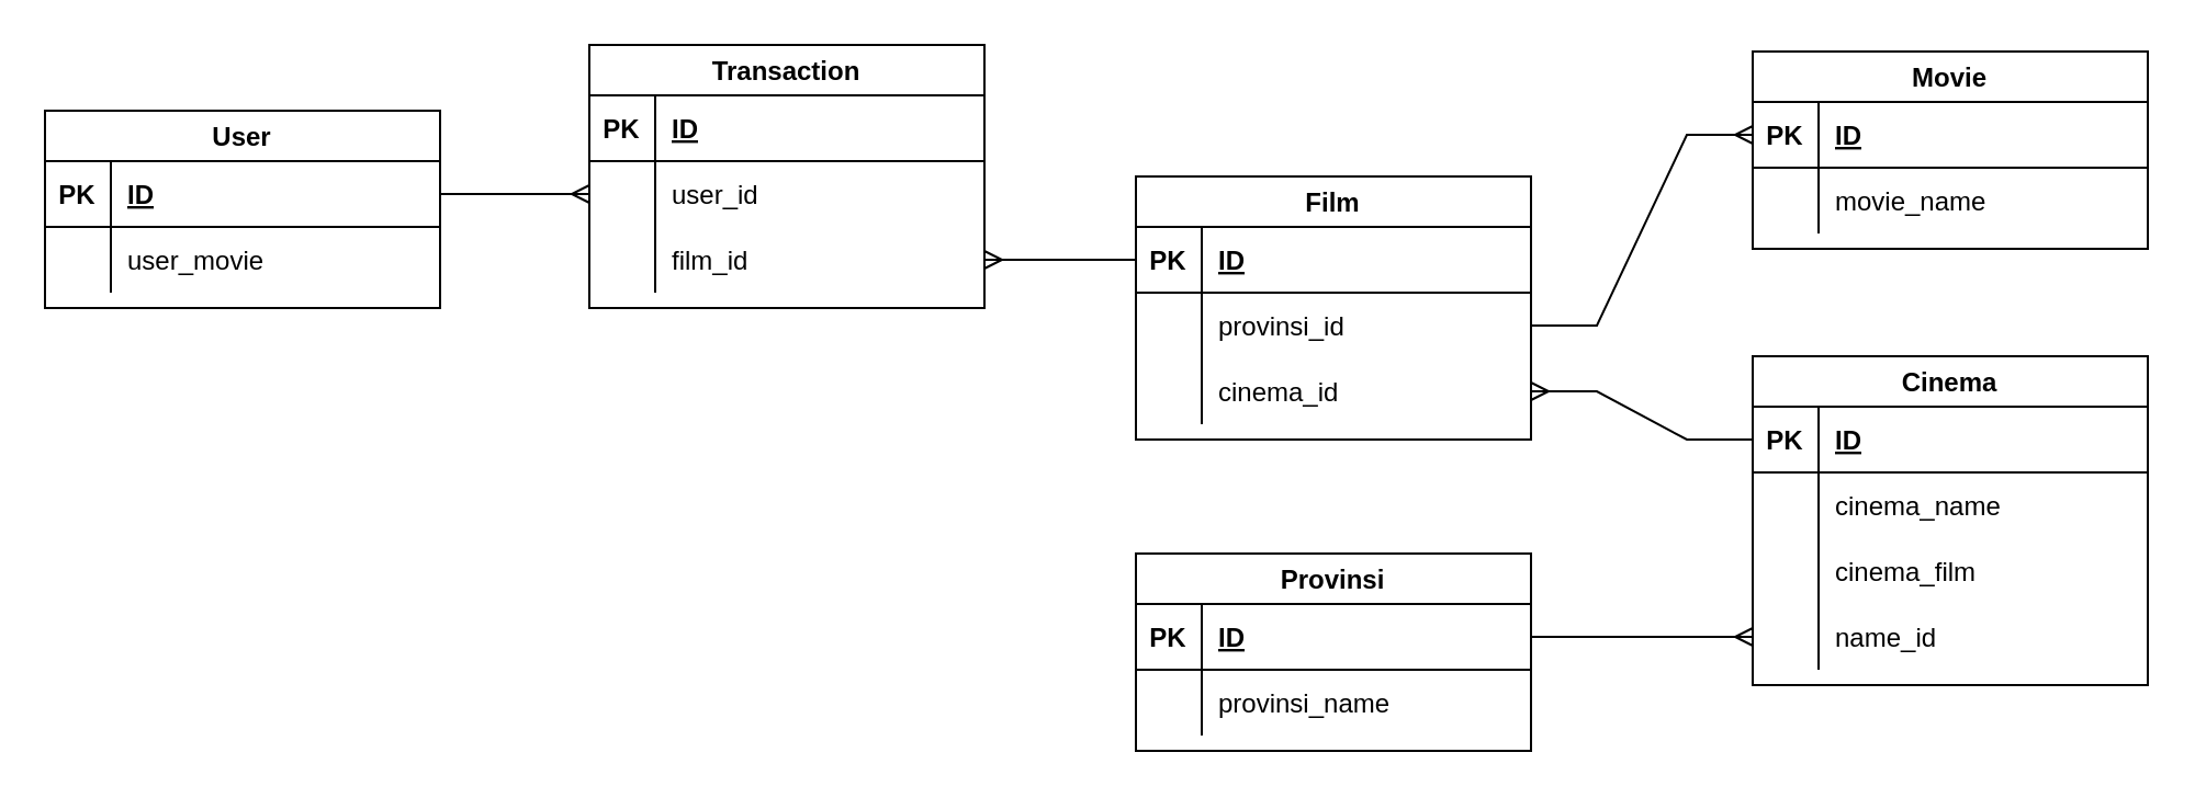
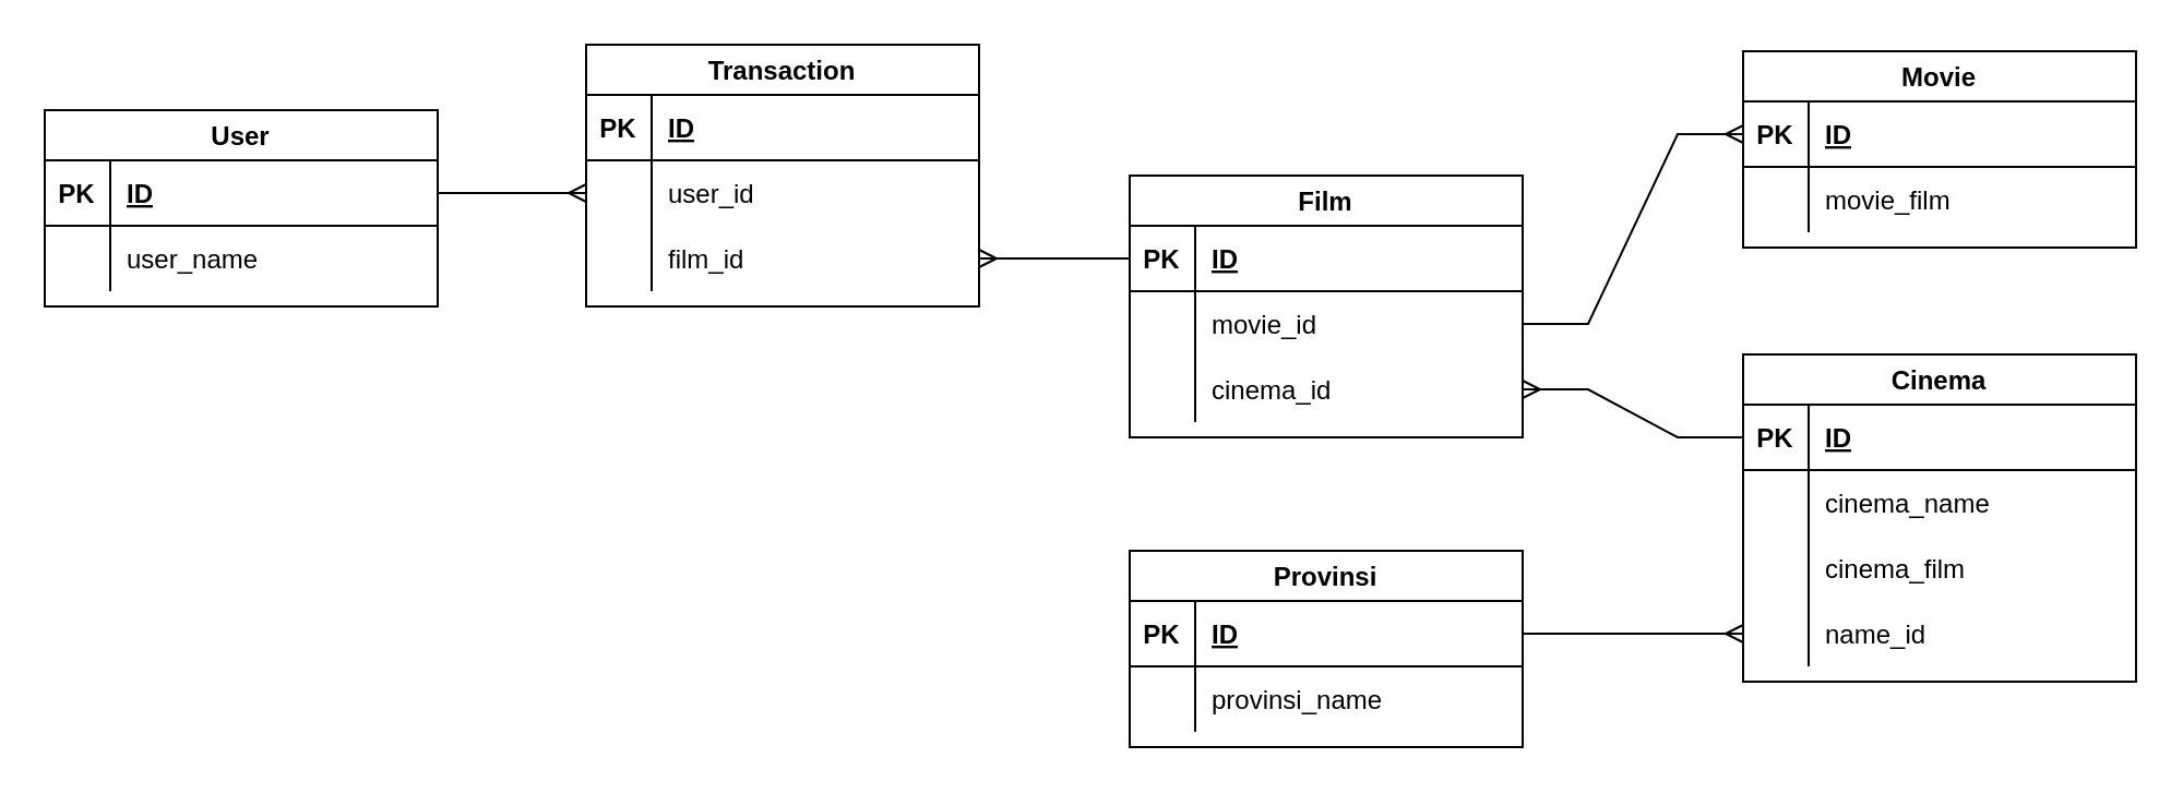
  <mxCell id="0" />
  <mxCell id="1" parent="0" />
  <mxCell id="2" value="Movie" style="shape=table;startSize=23;container=1;collapsible=1;childLayout=tableLayout;fixedRows=1;rowLines=0;fontStyle=1;align=center;resizeLast=1;" parent="1" vertex="1"><mxGeometry x="798" y="23" width="180" height="90" as="geometry" /></mxCell>
  <mxCell id="3" value="" style="shape=tableRow;horizontal=0;startSize=0;swimlaneHead=0;swimlaneBody=0;fillColor=none;collapsible=0;dropTarget=0;points=[[0,0.5],[1,0.5]];portConstraint=eastwest;top=0;left=0;right=0;bottom=1;" parent="2" vertex="1"><mxGeometry y="23" width="180" height="30" as="geometry" /></mxCell>
  <mxCell id="4" value="PK" style="shape=partialRectangle;connectable=0;fillColor=none;top=0;left=0;bottom=0;right=0;fontStyle=1;overflow=hidden;" parent="3" vertex="1"><mxGeometry width="30" height="30" as="geometry"><mxRectangle width="30" height="30" as="alternateBounds" /></mxGeometry></mxCell>
  <mxCell id="5" value="ID" style="shape=partialRectangle;connectable=0;fillColor=none;top=0;left=0;bottom=0;right=0;align=left;spacingLeft=6;fontStyle=5;overflow=hidden;" parent="3" vertex="1"><mxGeometry x="30" width="150" height="30" as="geometry"><mxRectangle width="150" height="30" as="alternateBounds" /></mxGeometry></mxCell>
  <mxCell id="6" value="" style="shape=tableRow;horizontal=0;startSize=0;swimlaneHead=0;swimlaneBody=0;fillColor=none;collapsible=0;dropTarget=0;points=[[0,0.5],[1,0.5]];portConstraint=eastwest;top=0;left=0;right=0;bottom=0;" parent="2" vertex="1"><mxGeometry y="53" width="180" height="30" as="geometry" /></mxCell>
  <mxCell id="7" value="" style="shape=partialRectangle;connectable=0;fillColor=none;top=0;left=0;bottom=0;right=0;editable=1;overflow=hidden;" parent="6" vertex="1"><mxGeometry width="30" height="30" as="geometry"><mxRectangle width="30" height="30" as="alternateBounds" /></mxGeometry></mxCell>
- <mxCell id="8" value="movie_name" style="shape=partialRectangle;connectable=0;fillColor=none;top=0;left=0;bottom=0;right=0;align=left;spacingLeft=6;overflow=hidden;" parent="6" vertex="1"><mxGeometry x="30" width="150" height="30" as="geometry"><mxRectangle width="150" height="30" as="alternateBounds" /></mxGeometry></mxCell>
+ <mxCell id="8" value="movie_film" style="shape=partialRectangle;connectable=0;fillColor=none;top=0;left=0;bottom=0;right=0;align=left;spacingLeft=6;overflow=hidden;" parent="6" vertex="1"><mxGeometry x="30" width="150" height="30" as="geometry"><mxRectangle width="150" height="30" as="alternateBounds" /></mxGeometry></mxCell>
  <mxCell id="9" value="Cinema" style="shape=table;startSize=23;container=1;collapsible=1;childLayout=tableLayout;fixedRows=1;rowLines=0;fontStyle=1;align=center;resizeLast=1;" parent="1" vertex="1"><mxGeometry x="798" y="162" width="180" height="150" as="geometry" /></mxCell>
  <mxCell id="10" value="" style="shape=tableRow;horizontal=0;startSize=0;swimlaneHead=0;swimlaneBody=0;fillColor=none;collapsible=0;dropTarget=0;points=[[0,0.5],[1,0.5]];portConstraint=eastwest;top=0;left=0;right=0;bottom=1;" parent="9" vertex="1"><mxGeometry y="23" width="180" height="30" as="geometry" /></mxCell>
  <mxCell id="11" value="PK" style="shape=partialRectangle;connectable=0;fillColor=none;top=0;left=0;bottom=0;right=0;fontStyle=1;overflow=hidden;" parent="10" vertex="1"><mxGeometry width="30" height="30" as="geometry"><mxRectangle width="30" height="30" as="alternateBounds" /></mxGeometry></mxCell>
  <mxCell id="12" value="ID" style="shape=partialRectangle;connectable=0;fillColor=none;top=0;left=0;bottom=0;right=0;align=left;spacingLeft=6;fontStyle=5;overflow=hidden;" parent="10" vertex="1"><mxGeometry x="30" width="150" height="30" as="geometry"><mxRectangle width="150" height="30" as="alternateBounds" /></mxGeometry></mxCell>
  <mxCell id="13" value="" style="shape=tableRow;horizontal=0;startSize=0;swimlaneHead=0;swimlaneBody=0;fillColor=none;collapsible=0;dropTarget=0;points=[[0,0.5],[1,0.5]];portConstraint=eastwest;top=0;left=0;right=0;bottom=0;" parent="9" vertex="1"><mxGeometry y="53" width="180" height="30" as="geometry" /></mxCell>
  <mxCell id="14" value="" style="shape=partialRectangle;connectable=0;fillColor=none;top=0;left=0;bottom=0;right=0;editable=1;overflow=hidden;" parent="13" vertex="1"><mxGeometry width="30" height="30" as="geometry"><mxRectangle width="30" height="30" as="alternateBounds" /></mxGeometry></mxCell>
  <mxCell id="15" value="cinema_name" style="shape=partialRectangle;connectable=0;fillColor=none;top=0;left=0;bottom=0;right=0;align=left;spacingLeft=6;overflow=hidden;" parent="13" vertex="1"><mxGeometry x="30" width="150" height="30" as="geometry"><mxRectangle width="150" height="30" as="alternateBounds" /></mxGeometry></mxCell>
  <mxCell id="16" style="shape=tableRow;horizontal=0;startSize=0;swimlaneHead=0;swimlaneBody=0;fillColor=none;collapsible=0;dropTarget=0;points=[[0,0.5],[1,0.5]];portConstraint=eastwest;top=0;left=0;right=0;bottom=0;" parent="9" vertex="1"><mxGeometry y="83" width="180" height="30" as="geometry" /></mxCell>
  <mxCell id="17" style="shape=partialRectangle;connectable=0;fillColor=none;top=0;left=0;bottom=0;right=0;editable=1;overflow=hidden;" parent="16" vertex="1"><mxGeometry width="30" height="30" as="geometry"><mxRectangle width="30" height="30" as="alternateBounds" /></mxGeometry></mxCell>
  <mxCell id="18" value="cinema_film" style="shape=partialRectangle;connectable=0;fillColor=none;top=0;left=0;bottom=0;right=0;align=left;spacingLeft=6;overflow=hidden;" parent="16" vertex="1"><mxGeometry x="30" width="150" height="30" as="geometry"><mxRectangle width="150" height="30" as="alternateBounds" /></mxGeometry></mxCell>
  <mxCell id="19" style="shape=tableRow;horizontal=0;startSize=0;swimlaneHead=0;swimlaneBody=0;fillColor=none;collapsible=0;dropTarget=0;points=[[0,0.5],[1,0.5]];portConstraint=eastwest;top=0;left=0;right=0;bottom=0;" parent="9" vertex="1"><mxGeometry y="113" width="180" height="30" as="geometry" /></mxCell>
  <mxCell id="20" style="shape=partialRectangle;connectable=0;fillColor=none;top=0;left=0;bottom=0;right=0;editable=1;overflow=hidden;" parent="19" vertex="1"><mxGeometry width="30" height="30" as="geometry"><mxRectangle width="30" height="30" as="alternateBounds" /></mxGeometry></mxCell>
  <mxCell id="21" value="name_id" style="shape=partialRectangle;connectable=0;fillColor=none;top=0;left=0;bottom=0;right=0;align=left;spacingLeft=6;overflow=hidden;" parent="19" vertex="1"><mxGeometry x="30" width="150" height="30" as="geometry"><mxRectangle width="150" height="30" as="alternateBounds" /></mxGeometry></mxCell>
  <mxCell id="22" value="Provinsi" style="shape=table;startSize=23;container=1;collapsible=1;childLayout=tableLayout;fixedRows=1;rowLines=0;fontStyle=1;align=center;resizeLast=1;" parent="1" vertex="1"><mxGeometry x="517" y="252" width="180" height="90" as="geometry" /></mxCell>
  <mxCell id="23" value="" style="shape=tableRow;horizontal=0;startSize=0;swimlaneHead=0;swimlaneBody=0;fillColor=none;collapsible=0;dropTarget=0;points=[[0,0.5],[1,0.5]];portConstraint=eastwest;top=0;left=0;right=0;bottom=1;" parent="22" vertex="1"><mxGeometry y="23" width="180" height="30" as="geometry" /></mxCell>
  <mxCell id="24" value="PK" style="shape=partialRectangle;connectable=0;fillColor=none;top=0;left=0;bottom=0;right=0;fontStyle=1;overflow=hidden;" parent="23" vertex="1"><mxGeometry width="30" height="30" as="geometry"><mxRectangle width="30" height="30" as="alternateBounds" /></mxGeometry></mxCell>
  <mxCell id="25" value="ID" style="shape=partialRectangle;connectable=0;fillColor=none;top=0;left=0;bottom=0;right=0;align=left;spacingLeft=6;fontStyle=5;overflow=hidden;" parent="23" vertex="1"><mxGeometry x="30" width="150" height="30" as="geometry"><mxRectangle width="150" height="30" as="alternateBounds" /></mxGeometry></mxCell>
  <mxCell id="26" value="" style="shape=tableRow;horizontal=0;startSize=0;swimlaneHead=0;swimlaneBody=0;fillColor=none;collapsible=0;dropTarget=0;points=[[0,0.5],[1,0.5]];portConstraint=eastwest;top=0;left=0;right=0;bottom=0;" parent="22" vertex="1"><mxGeometry y="53" width="180" height="30" as="geometry" /></mxCell>
  <mxCell id="27" value="" style="shape=partialRectangle;connectable=0;fillColor=none;top=0;left=0;bottom=0;right=0;editable=1;overflow=hidden;" parent="26" vertex="1"><mxGeometry width="30" height="30" as="geometry"><mxRectangle width="30" height="30" as="alternateBounds" /></mxGeometry></mxCell>
  <mxCell id="28" value="provinsi_name" style="shape=partialRectangle;connectable=0;fillColor=none;top=0;left=0;bottom=0;right=0;align=left;spacingLeft=6;overflow=hidden;" parent="26" vertex="1"><mxGeometry x="30" width="150" height="30" as="geometry"><mxRectangle width="150" height="30" as="alternateBounds" /></mxGeometry></mxCell>
  <mxCell id="29" value="User" style="shape=table;startSize=23;container=1;collapsible=1;childLayout=tableLayout;fixedRows=1;rowLines=0;fontStyle=1;align=center;resizeLast=1;" parent="1" vertex="1"><mxGeometry x="20" y="50" width="180" height="90" as="geometry" /></mxCell>
  <mxCell id="30" value="" style="shape=tableRow;horizontal=0;startSize=0;swimlaneHead=0;swimlaneBody=0;fillColor=none;collapsible=0;dropTarget=0;points=[[0,0.5],[1,0.5]];portConstraint=eastwest;top=0;left=0;right=0;bottom=1;" parent="29" vertex="1"><mxGeometry y="23" width="180" height="30" as="geometry" /></mxCell>
  <mxCell id="31" value="PK" style="shape=partialRectangle;connectable=0;fillColor=none;top=0;left=0;bottom=0;right=0;fontStyle=1;overflow=hidden;" parent="30" vertex="1"><mxGeometry width="30" height="30" as="geometry"><mxRectangle width="30" height="30" as="alternateBounds" /></mxGeometry></mxCell>
  <mxCell id="32" value="ID" style="shape=partialRectangle;connectable=0;fillColor=none;top=0;left=0;bottom=0;right=0;align=left;spacingLeft=6;fontStyle=5;overflow=hidden;" parent="30" vertex="1"><mxGeometry x="30" width="150" height="30" as="geometry"><mxRectangle width="150" height="30" as="alternateBounds" /></mxGeometry></mxCell>
  <mxCell id="33" value="" style="shape=tableRow;horizontal=0;startSize=0;swimlaneHead=0;swimlaneBody=0;fillColor=none;collapsible=0;dropTarget=0;points=[[0,0.5],[1,0.5]];portConstraint=eastwest;top=0;left=0;right=0;bottom=0;" parent="29" vertex="1"><mxGeometry y="53" width="180" height="30" as="geometry" /></mxCell>
  <mxCell id="34" value="" style="shape=partialRectangle;connectable=0;fillColor=none;top=0;left=0;bottom=0;right=0;editable=1;overflow=hidden;" parent="33" vertex="1"><mxGeometry width="30" height="30" as="geometry"><mxRectangle width="30" height="30" as="alternateBounds" /></mxGeometry></mxCell>
- <mxCell id="35" value="user_movie" style="shape=partialRectangle;connectable=0;fillColor=none;top=0;left=0;bottom=0;right=0;align=left;spacingLeft=6;overflow=hidden;" parent="33" vertex="1"><mxGeometry x="30" width="150" height="30" as="geometry"><mxRectangle width="150" height="30" as="alternateBounds" /></mxGeometry></mxCell>
+ <mxCell id="35" value="user_name" style="shape=partialRectangle;connectable=0;fillColor=none;top=0;left=0;bottom=0;right=0;align=left;spacingLeft=6;overflow=hidden;" parent="33" vertex="1"><mxGeometry x="30" width="150" height="30" as="geometry"><mxRectangle width="150" height="30" as="alternateBounds" /></mxGeometry></mxCell>
  <mxCell id="36" value="Transaction" style="shape=table;startSize=23;container=1;collapsible=1;childLayout=tableLayout;fixedRows=1;rowLines=0;fontStyle=1;align=center;resizeLast=1;" parent="1" vertex="1"><mxGeometry x="268" y="20" width="180" height="120" as="geometry" /></mxCell>
  <mxCell id="37" value="" style="shape=tableRow;horizontal=0;startSize=0;swimlaneHead=0;swimlaneBody=0;fillColor=none;collapsible=0;dropTarget=0;points=[[0,0.5],[1,0.5]];portConstraint=eastwest;top=0;left=0;right=0;bottom=1;" parent="36" vertex="1"><mxGeometry y="23" width="180" height="30" as="geometry" /></mxCell>
  <mxCell id="38" value="PK" style="shape=partialRectangle;connectable=0;fillColor=none;top=0;left=0;bottom=0;right=0;fontStyle=1;overflow=hidden;" parent="37" vertex="1"><mxGeometry width="30" height="30" as="geometry"><mxRectangle width="30" height="30" as="alternateBounds" /></mxGeometry></mxCell>
  <mxCell id="39" value="ID" style="shape=partialRectangle;connectable=0;fillColor=none;top=0;left=0;bottom=0;right=0;align=left;spacingLeft=6;fontStyle=5;overflow=hidden;" parent="37" vertex="1"><mxGeometry x="30" width="150" height="30" as="geometry"><mxRectangle width="150" height="30" as="alternateBounds" /></mxGeometry></mxCell>
  <mxCell id="40" style="shape=tableRow;horizontal=0;startSize=0;swimlaneHead=0;swimlaneBody=0;fillColor=none;collapsible=0;dropTarget=0;points=[[0,0.5],[1,0.5]];portConstraint=eastwest;top=0;left=0;right=0;bottom=0;" parent="36" vertex="1"><mxGeometry y="53" width="180" height="30" as="geometry" /></mxCell>
  <mxCell id="41" style="shape=partialRectangle;connectable=0;fillColor=none;top=0;left=0;bottom=0;right=0;editable=1;overflow=hidden;" parent="40" vertex="1"><mxGeometry width="30" height="30" as="geometry"><mxRectangle width="30" height="30" as="alternateBounds" /></mxGeometry></mxCell>
  <mxCell id="42" value="user_id" style="shape=partialRectangle;connectable=0;fillColor=none;top=0;left=0;bottom=0;right=0;align=left;spacingLeft=6;overflow=hidden;" parent="40" vertex="1"><mxGeometry x="30" width="150" height="30" as="geometry"><mxRectangle width="150" height="30" as="alternateBounds" /></mxGeometry></mxCell>
  <mxCell id="43" value="" style="shape=tableRow;horizontal=0;startSize=0;swimlaneHead=0;swimlaneBody=0;fillColor=none;collapsible=0;dropTarget=0;points=[[0,0.5],[1,0.5]];portConstraint=eastwest;top=0;left=0;right=0;bottom=0;" parent="36" vertex="1"><mxGeometry y="83" width="180" height="30" as="geometry" /></mxCell>
  <mxCell id="44" value="" style="shape=partialRectangle;connectable=0;fillColor=none;top=0;left=0;bottom=0;right=0;editable=1;overflow=hidden;" parent="43" vertex="1"><mxGeometry width="30" height="30" as="geometry"><mxRectangle width="30" height="30" as="alternateBounds" /></mxGeometry></mxCell>
  <mxCell id="45" value="film_id" style="shape=partialRectangle;connectable=0;fillColor=none;top=0;left=0;bottom=0;right=0;align=left;spacingLeft=6;overflow=hidden;" parent="43" vertex="1"><mxGeometry x="30" width="150" height="30" as="geometry"><mxRectangle width="150" height="30" as="alternateBounds" /></mxGeometry></mxCell>
  <mxCell id="46" value="" style="edgeStyle=entityRelationEdgeStyle;fontSize=12;html=1;endArrow=ERmany;rounded=0;entryX=0;entryY=0.5;entryDx=0;entryDy=0;exitX=1;exitY=0.5;exitDx=0;exitDy=0;" parent="1" source="30" target="40" edge="1"><mxGeometry width="100" height="100" relative="1" as="geometry"><mxPoint x="971" y="484" as="sourcePoint" /><mxPoint x="1071" y="384" as="targetPoint" /></mxGeometry></mxCell>
  <mxCell id="47" value="" style="edgeStyle=entityRelationEdgeStyle;fontSize=12;html=1;endArrow=ERmany;rounded=0;entryX=0;entryY=0.5;entryDx=0;entryDy=0;exitX=1;exitY=0.5;exitDx=0;exitDy=0;" parent="1" source="23" target="19" edge="1"><mxGeometry width="100" height="100" relative="1" as="geometry"><mxPoint x="971" y="484" as="sourcePoint" /><mxPoint x="1071" y="384" as="targetPoint" /></mxGeometry></mxCell>
  <mxCell id="48" value="Film" style="shape=table;startSize=23;container=1;collapsible=1;childLayout=tableLayout;fixedRows=1;rowLines=0;fontStyle=1;align=center;resizeLast=1;" parent="1" vertex="1"><mxGeometry x="517" y="80" width="180" height="120" as="geometry" /></mxCell>
  <mxCell id="49" value="" style="shape=tableRow;horizontal=0;startSize=0;swimlaneHead=0;swimlaneBody=0;fillColor=none;collapsible=0;dropTarget=0;points=[[0,0.5],[1,0.5]];portConstraint=eastwest;top=0;left=0;right=0;bottom=1;" parent="48" vertex="1"><mxGeometry y="23" width="180" height="30" as="geometry" /></mxCell>
  <mxCell id="50" value="PK" style="shape=partialRectangle;connectable=0;fillColor=none;top=0;left=0;bottom=0;right=0;fontStyle=1;overflow=hidden;" parent="49" vertex="1"><mxGeometry width="30" height="30" as="geometry"><mxRectangle width="30" height="30" as="alternateBounds" /></mxGeometry></mxCell>
  <mxCell id="51" value="ID" style="shape=partialRectangle;connectable=0;fillColor=none;top=0;left=0;bottom=0;right=0;align=left;spacingLeft=6;fontStyle=5;overflow=hidden;" parent="49" vertex="1"><mxGeometry x="30" width="150" height="30" as="geometry"><mxRectangle width="150" height="30" as="alternateBounds" /></mxGeometry></mxCell>
  <mxCell id="52" value="" style="shape=tableRow;horizontal=0;startSize=0;swimlaneHead=0;swimlaneBody=0;fillColor=none;collapsible=0;dropTarget=0;points=[[0,0.5],[1,0.5]];portConstraint=eastwest;top=0;left=0;right=0;bottom=0;" parent="48" vertex="1"><mxGeometry y="53" width="180" height="30" as="geometry" /></mxCell>
  <mxCell id="53" value="" style="shape=partialRectangle;connectable=0;fillColor=none;top=0;left=0;bottom=0;right=0;editable=1;overflow=hidden;" parent="52" vertex="1"><mxGeometry width="30" height="30" as="geometry"><mxRectangle width="30" height="30" as="alternateBounds" /></mxGeometry></mxCell>
- <mxCell id="54" value="provinsi_id" style="shape=partialRectangle;connectable=0;fillColor=none;top=0;left=0;bottom=0;right=0;align=left;spacingLeft=6;overflow=hidden;" parent="52" vertex="1"><mxGeometry x="30" width="150" height="30" as="geometry"><mxRectangle width="150" height="30" as="alternateBounds" /></mxGeometry></mxCell>
+ <mxCell id="54" value="movie_id" style="shape=partialRectangle;connectable=0;fillColor=none;top=0;left=0;bottom=0;right=0;align=left;spacingLeft=6;overflow=hidden;" parent="52" vertex="1"><mxGeometry x="30" width="150" height="30" as="geometry"><mxRectangle width="150" height="30" as="alternateBounds" /></mxGeometry></mxCell>
  <mxCell id="55" style="shape=tableRow;horizontal=0;startSize=0;swimlaneHead=0;swimlaneBody=0;fillColor=none;collapsible=0;dropTarget=0;points=[[0,0.5],[1,0.5]];portConstraint=eastwest;top=0;left=0;right=0;bottom=0;" parent="48" vertex="1"><mxGeometry y="83" width="180" height="30" as="geometry" /></mxCell>
  <mxCell id="56" style="shape=partialRectangle;connectable=0;fillColor=none;top=0;left=0;bottom=0;right=0;editable=1;overflow=hidden;" parent="55" vertex="1"><mxGeometry width="30" height="30" as="geometry"><mxRectangle width="30" height="30" as="alternateBounds" /></mxGeometry></mxCell>
  <mxCell id="57" value="cinema_id" style="shape=partialRectangle;connectable=0;fillColor=none;top=0;left=0;bottom=0;right=0;align=left;spacingLeft=6;overflow=hidden;" parent="55" vertex="1"><mxGeometry x="30" width="150" height="30" as="geometry"><mxRectangle width="150" height="30" as="alternateBounds" /></mxGeometry></mxCell>
  <mxCell id="58" value="" style="edgeStyle=entityRelationEdgeStyle;fontSize=12;html=1;endArrow=ERmany;rounded=0;entryX=1;entryY=0.5;entryDx=0;entryDy=0;exitX=0;exitY=0.5;exitDx=0;exitDy=0;" parent="1" source="10" target="55" edge="1"><mxGeometry width="100" height="100" relative="1" as="geometry"><mxPoint x="562" y="312" as="sourcePoint" /><mxPoint x="662" y="212" as="targetPoint" /></mxGeometry></mxCell>
  <mxCell id="59" value="" style="edgeStyle=entityRelationEdgeStyle;fontSize=12;html=1;endArrow=ERmany;rounded=0;entryX=0;entryY=0.5;entryDx=0;entryDy=0;exitX=1;exitY=0.5;exitDx=0;exitDy=0;" parent="1" source="52" target="3" edge="1"><mxGeometry width="100" height="100" relative="1" as="geometry"><mxPoint x="843" y="121" as="sourcePoint" /><mxPoint x="943" y="21" as="targetPoint" /></mxGeometry></mxCell>
  <mxCell id="60" value="" style="edgeStyle=entityRelationEdgeStyle;fontSize=12;html=1;endArrow=ERmany;rounded=0;exitX=0;exitY=0.5;exitDx=0;exitDy=0;" parent="1" source="49" target="43" edge="1"><mxGeometry width="100" height="100" relative="1" as="geometry"><mxPoint x="164" y="201" as="sourcePoint" /><mxPoint x="264" y="101" as="targetPoint" /></mxGeometry></mxCell>
